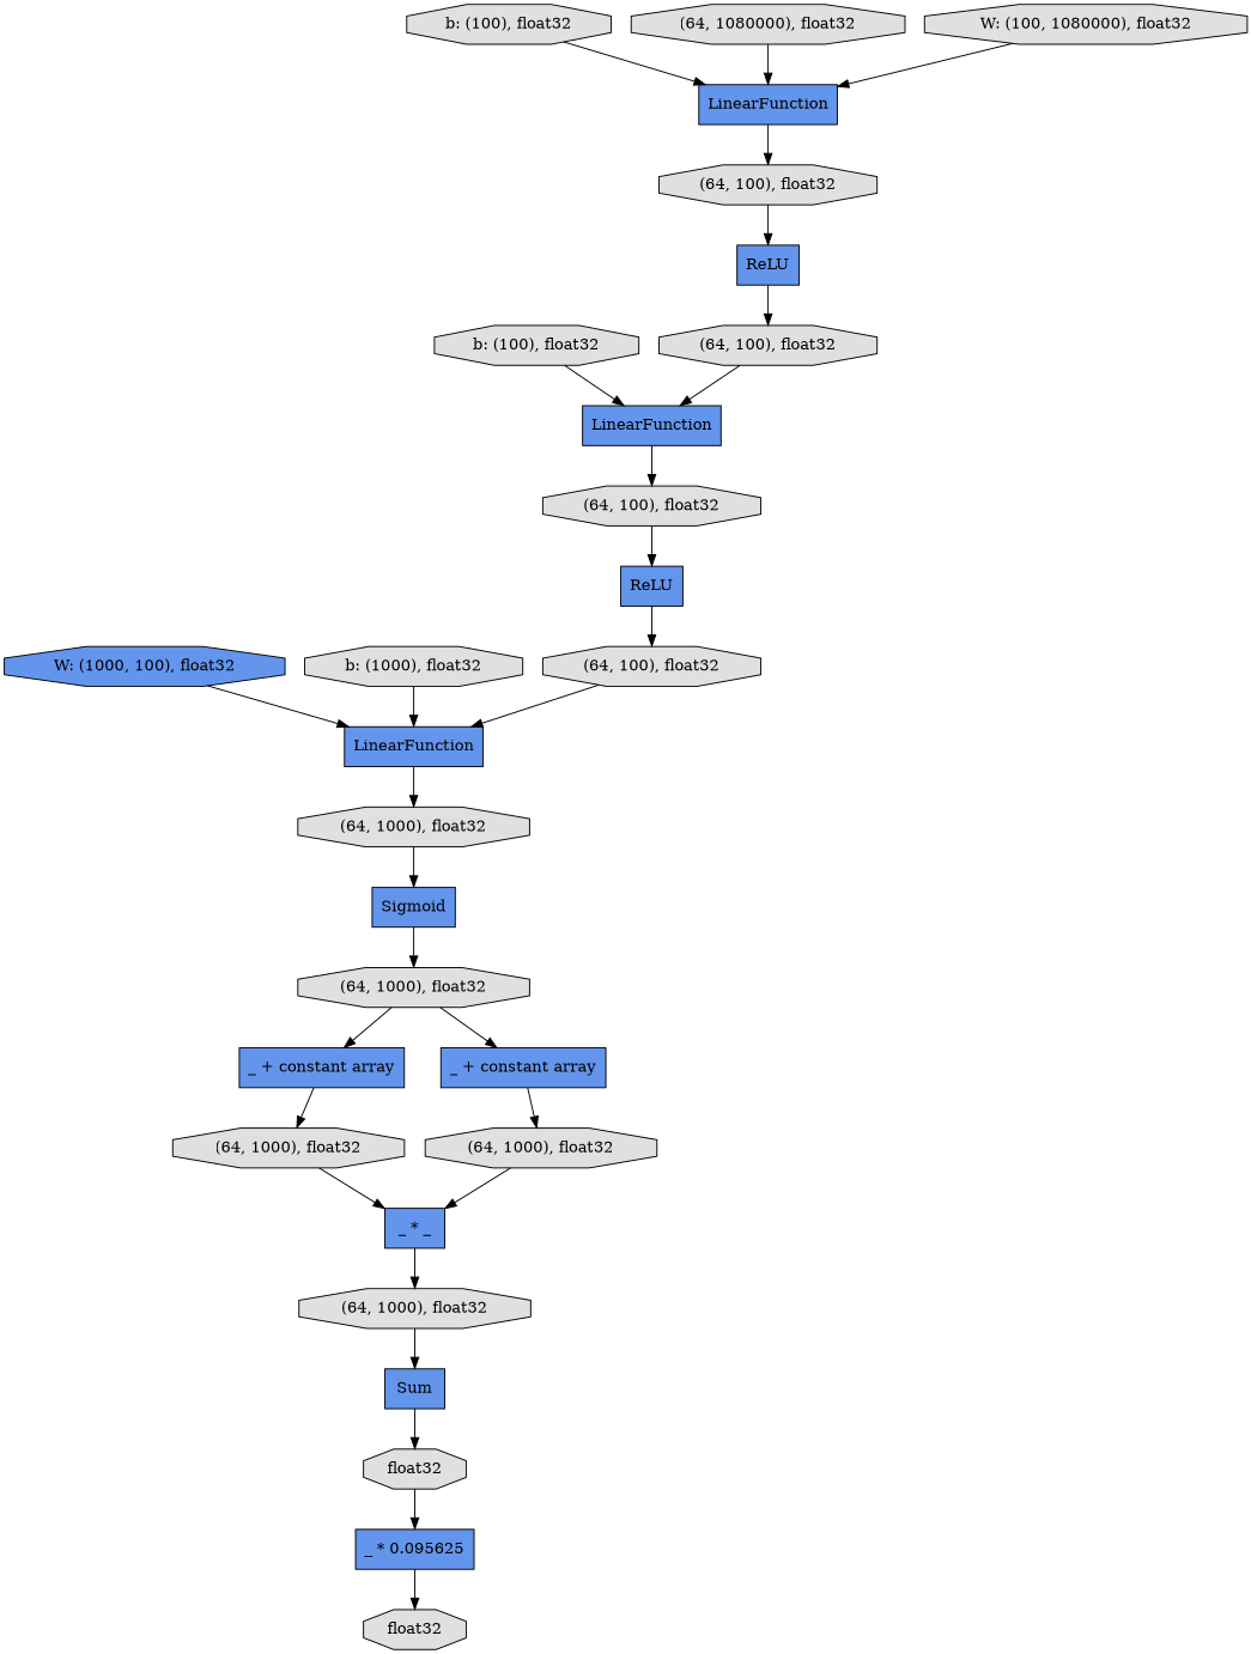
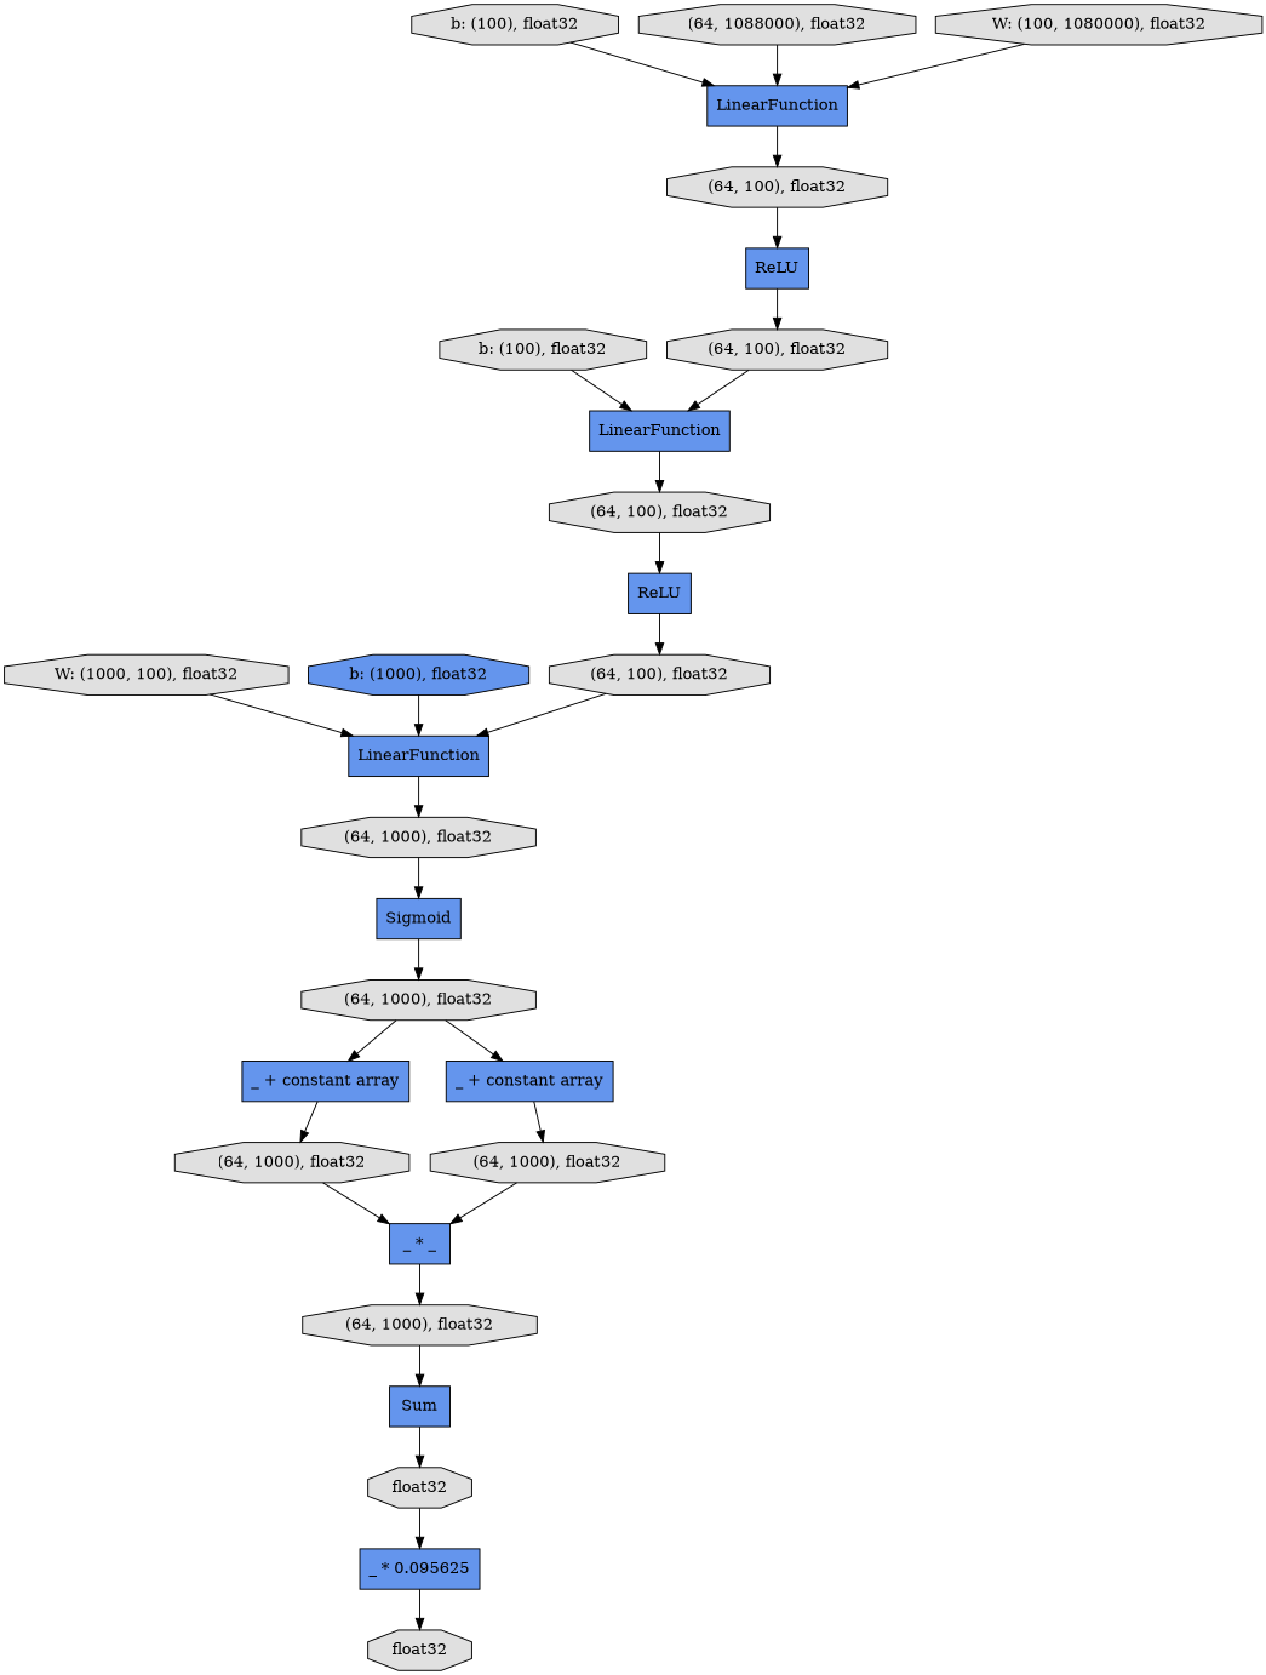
  digraph {
    rankdir=TB
    node [fillcolor="#E0E0E0" shape=octagon style=filled]
    n1 [fillcolor="#6495ED" label=LinearFunction shape=record]
    n2 [label="(64, 100), float32"]
    n3 [label="b: (100), float32"]
    n4 [fillcolor="#6495ED" label=LinearFunction shape=record]
    n5 [label="(64, 100), float32"]
    n6 [label="(64, 100), float32"]
    n7 [fillcolor="#6495ED" label=LinearFunction shape=record]
    n8 [label="(64, 1000), float32"]
    n9 [label="b: (100), float32"]
    n10 [fillcolor="#6495ED" label=Sigmoid shape=record]
    n11 [label="(64, 1000), float32"]
    n12 [fillcolor="#6495ED" label="_ + constant array" shape=record]
    n13 [fillcolor="#6495ED" label="_ + constant array" shape=record]
-   n14 [fillcolor="#6495ED" label="W: (1000, 100), float32"]
+   n14 [label="W: (1000, 100), float32"]
    n15 [label="(64, 1000), float32"]
    n16 [label="(64, 1000), float32"]
    n17 [fillcolor="#6495ED" label=ReLU shape=record]
-   n18 [label="b: (1000), float32"]
+   n18 [fillcolor="#6495ED" label="b: (1000), float32"]
    n19 [fillcolor="#6495ED" label="_ * _" shape=record]
    n20 [label="(64, 1000), float32"]
    n21 [label="(64, 100), float32"]
    n22 [fillcolor="#6495ED" label=Sum shape=record]
    n23 [label=float32]
    n24 [fillcolor="#6495ED" label="_ * 0.095625" shape=record]
-   n25 [label="(64, 1080000), float32"]
+   n25 [label="(64, 1088000), float32"]
    n26 [label=float32]
    n27 [label="W: (100, 1080000), float32"]
    n28 [fillcolor="#6495ED" label=ReLU shape=record]
    n1 -> n2
    n2 -> n28
    n3 -> n4
    n4 -> n5
    n5 -> n17
    n6 -> n7
    n7 -> n8
    n8 -> n10
    n9 -> n1
    n10 -> n11
    n11 -> n12
    n11 -> n13
    n12 -> n15
    n13 -> n16
    n14 -> n7
    n15 -> n19
    n16 -> n19
    n17 -> n21
    n18 -> n7
    n19 -> n20
    n20 -> n22
    n21 -> n1
    n22 -> n23
    n23 -> n24
    n24 -> n26
    n25 -> n4
    n27 -> n4
    n28 -> n6
  }
